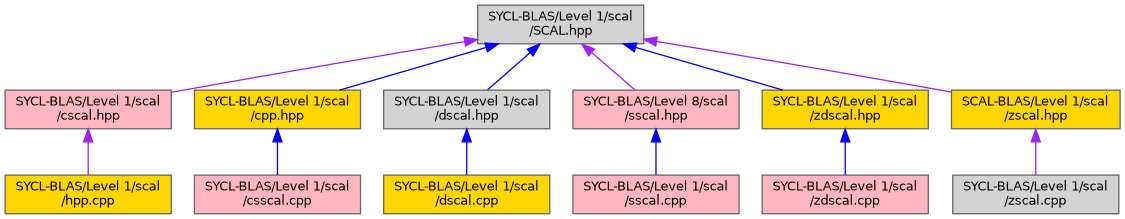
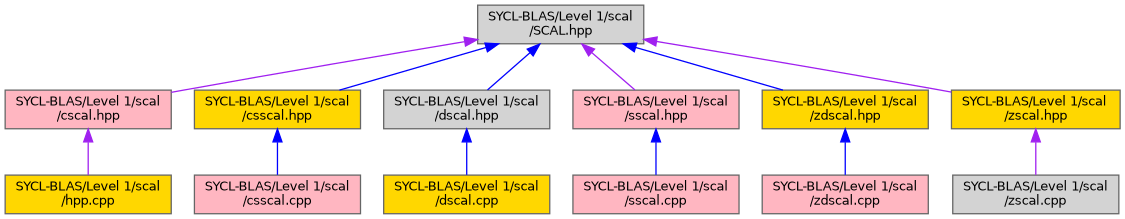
  digraph {
    node [color=grey40 fillcolor=lightpink fontname=Helvetica fontsize=10 shape=box style=filled]
    edge [color=blue dir=back fontname=Helvetica fontsize=10 labelfontname=Helvetica labelfontsize=10 style=solid]
    n1 [color=gray40 fillcolor=lightgrey fontcolor=black height=0.2 label="SYCL-BLAS/Level 1/scal\l/SCAL.hpp" width=0.4]
    n2 [height=0.2 label="SYCL-BLAS/Level 1/scal\l/cscal.hpp" width=0.4]
-   n3 [fillcolor=gold height=0.2 label="SYCL-BLAS/Level 1/scal\l/cpp.hpp" width=0.4]
+   n3 [fillcolor=gold height=0.2 label="SYCL-BLAS/Level 1/scal\l/csscal.hpp" width=0.4]
    n4 [fillcolor=lightgrey height=0.2 label="SYCL-BLAS/Level 1/scal\l/dscal.hpp" width=0.4]
-   n5 [height=0.2 label="SYCL-BLAS/Level 8/scal\l/sscal.hpp" width=0.4]
+   n5 [height=0.2 label="SYCL-BLAS/Level 1/scal\l/sscal.hpp" width=0.4]
    n6 [fillcolor=gold height=0.2 label="SYCL-BLAS/Level 1/scal\l/zdscal.hpp" width=0.4]
-   n7 [fillcolor=gold height=0.2 label="SCAL-BLAS/Level 1/scal\l/zscal.hpp" width=0.4]
+   n7 [fillcolor=gold height=0.2 label="SYCL-BLAS/Level 1/scal\l/zscal.hpp" width=0.4]
    n8 [fillcolor=gold height=0.2 label="SYCL-BLAS/Level 1/scal\l/hpp.cpp" width=0.4]
    n9 [height=0.2 label="SYCL-BLAS/Level 1/scal\l/csscal.cpp" width=0.4]
    n10 [fillcolor=gold height=0.2 label="SYCL-BLAS/Level 1/scal\l/dscal.cpp" width=0.4]
    n11 [height=0.2 label="SYCL-BLAS/Level 1/scal\l/sscal.cpp" width=0.4]
    n12 [height=0.2 label="SYCL-BLAS/Level 1/scal\l/zdscal.cpp" width=0.4]
    n13 [fillcolor=lightgrey height=0.2 label="SYCL-BLAS/Level 1/scal\l/zscal.cpp" width=0.4]
    n1 -> n2 [color=purple]
    n1 -> n3
    n1 -> n4
    n1 -> n5 [color=purple]
    n1 -> n6
    n1 -> n7 [color=purple]
    n2 -> n8 [color=purple]
    n3 -> n9
    n4 -> n10
    n5 -> n11
    n6 -> n12
    n7 -> n13 [color=purple]
  }
